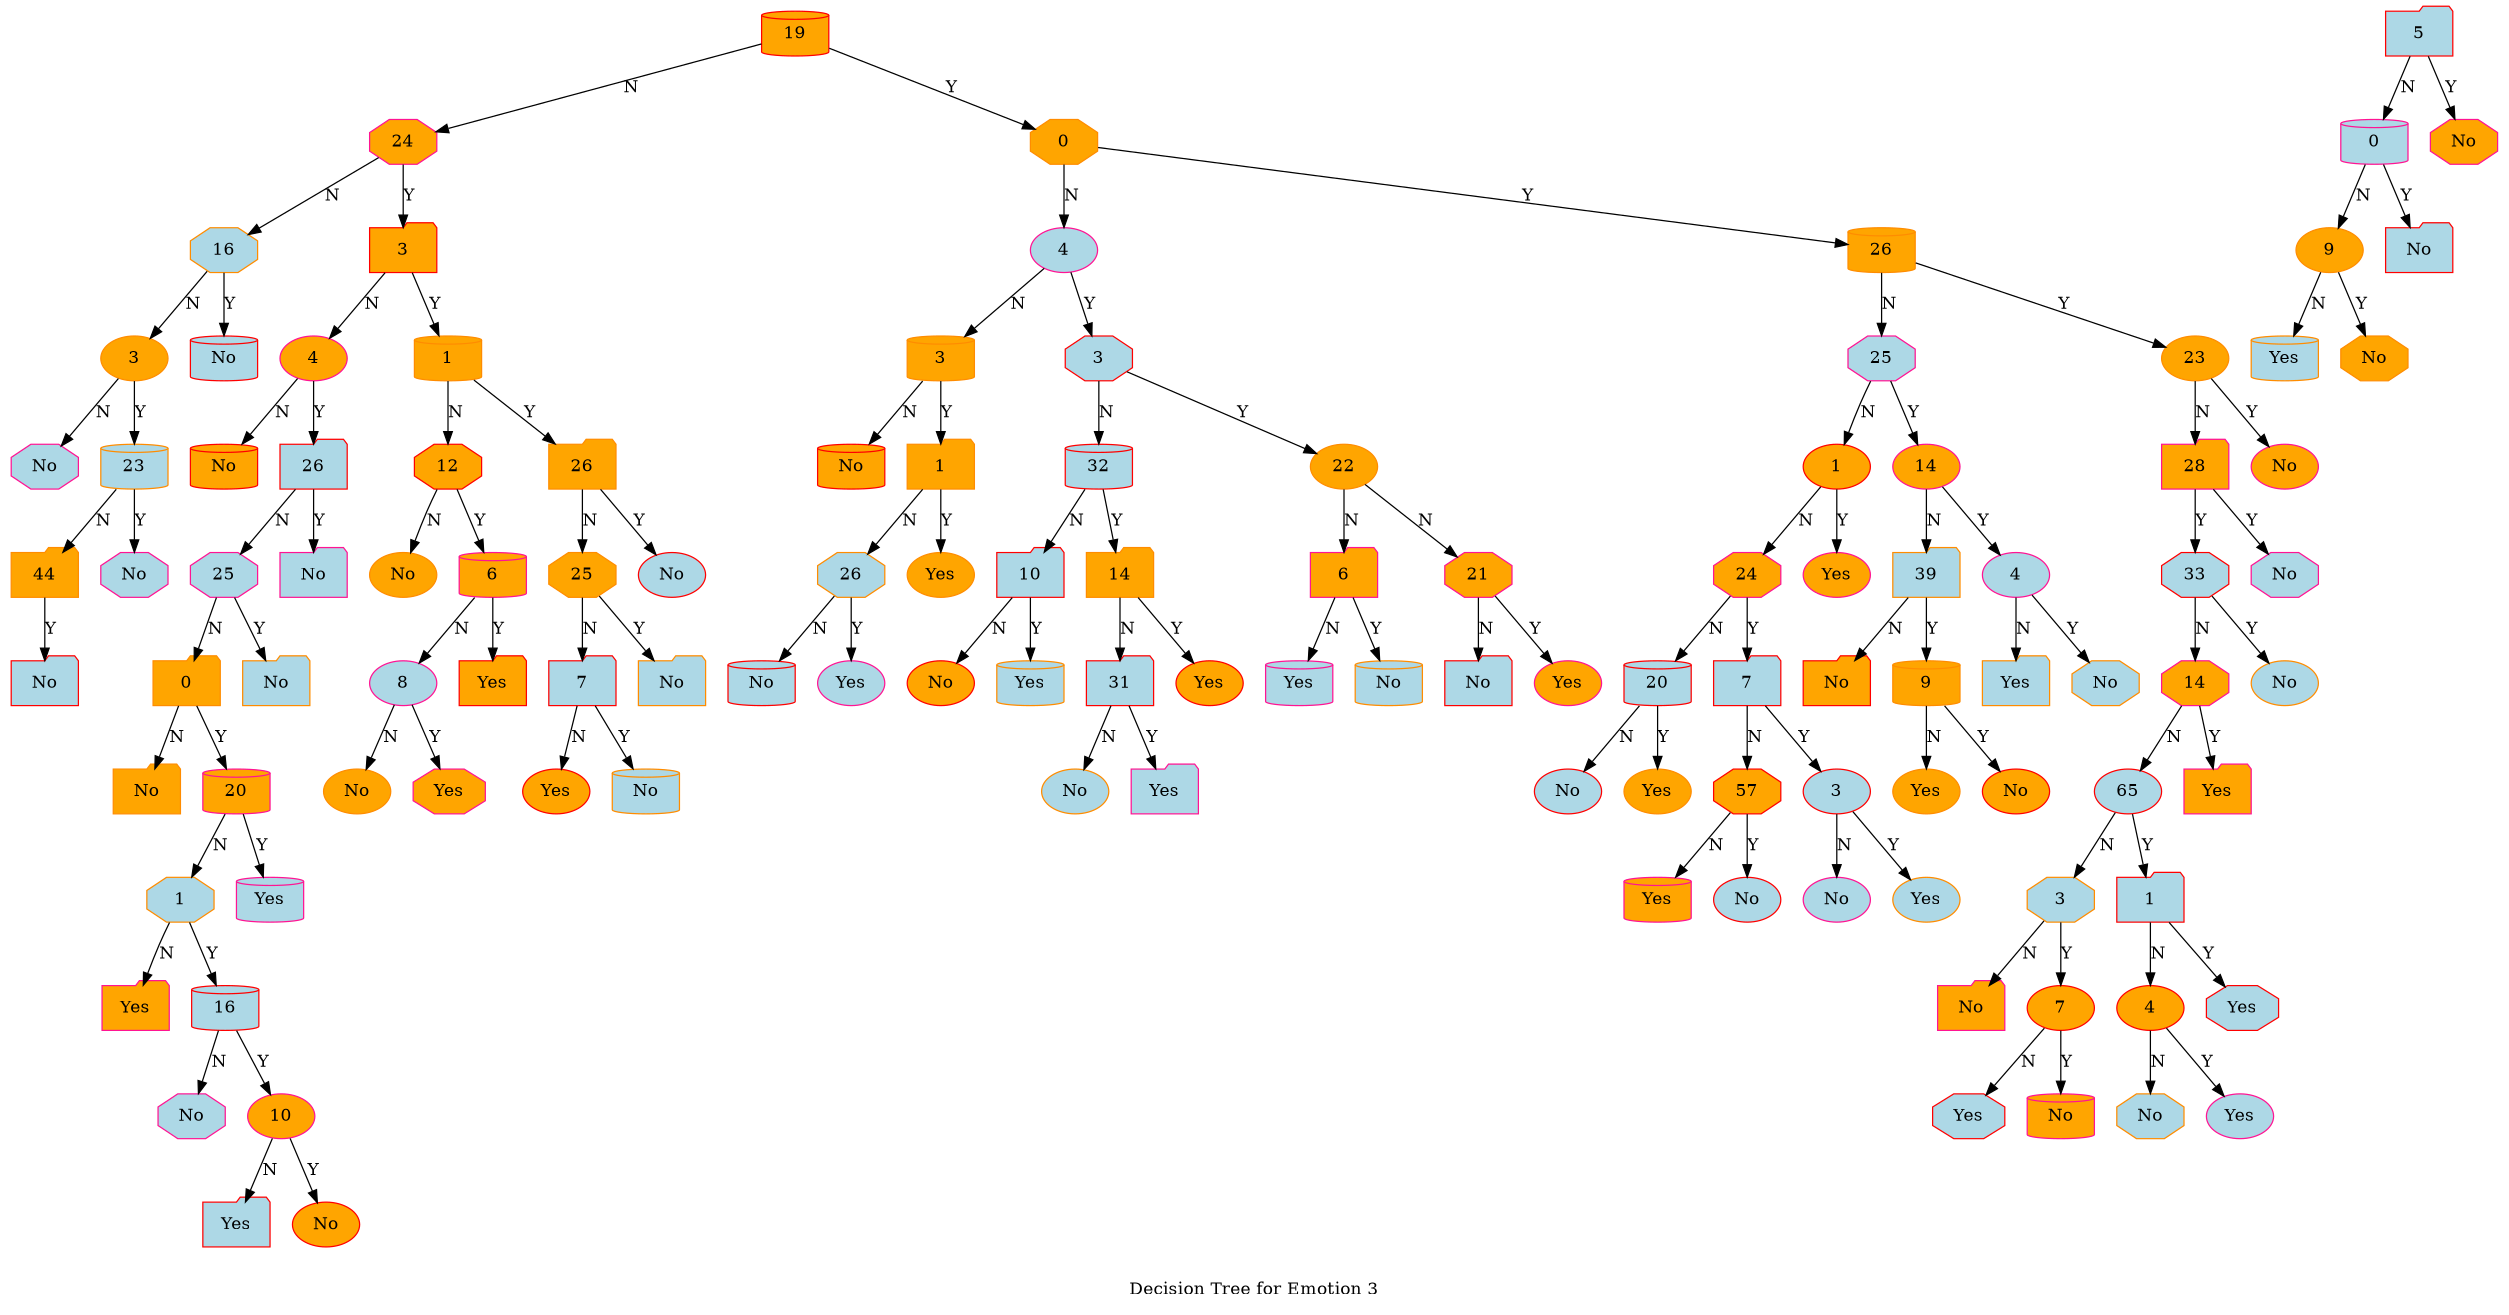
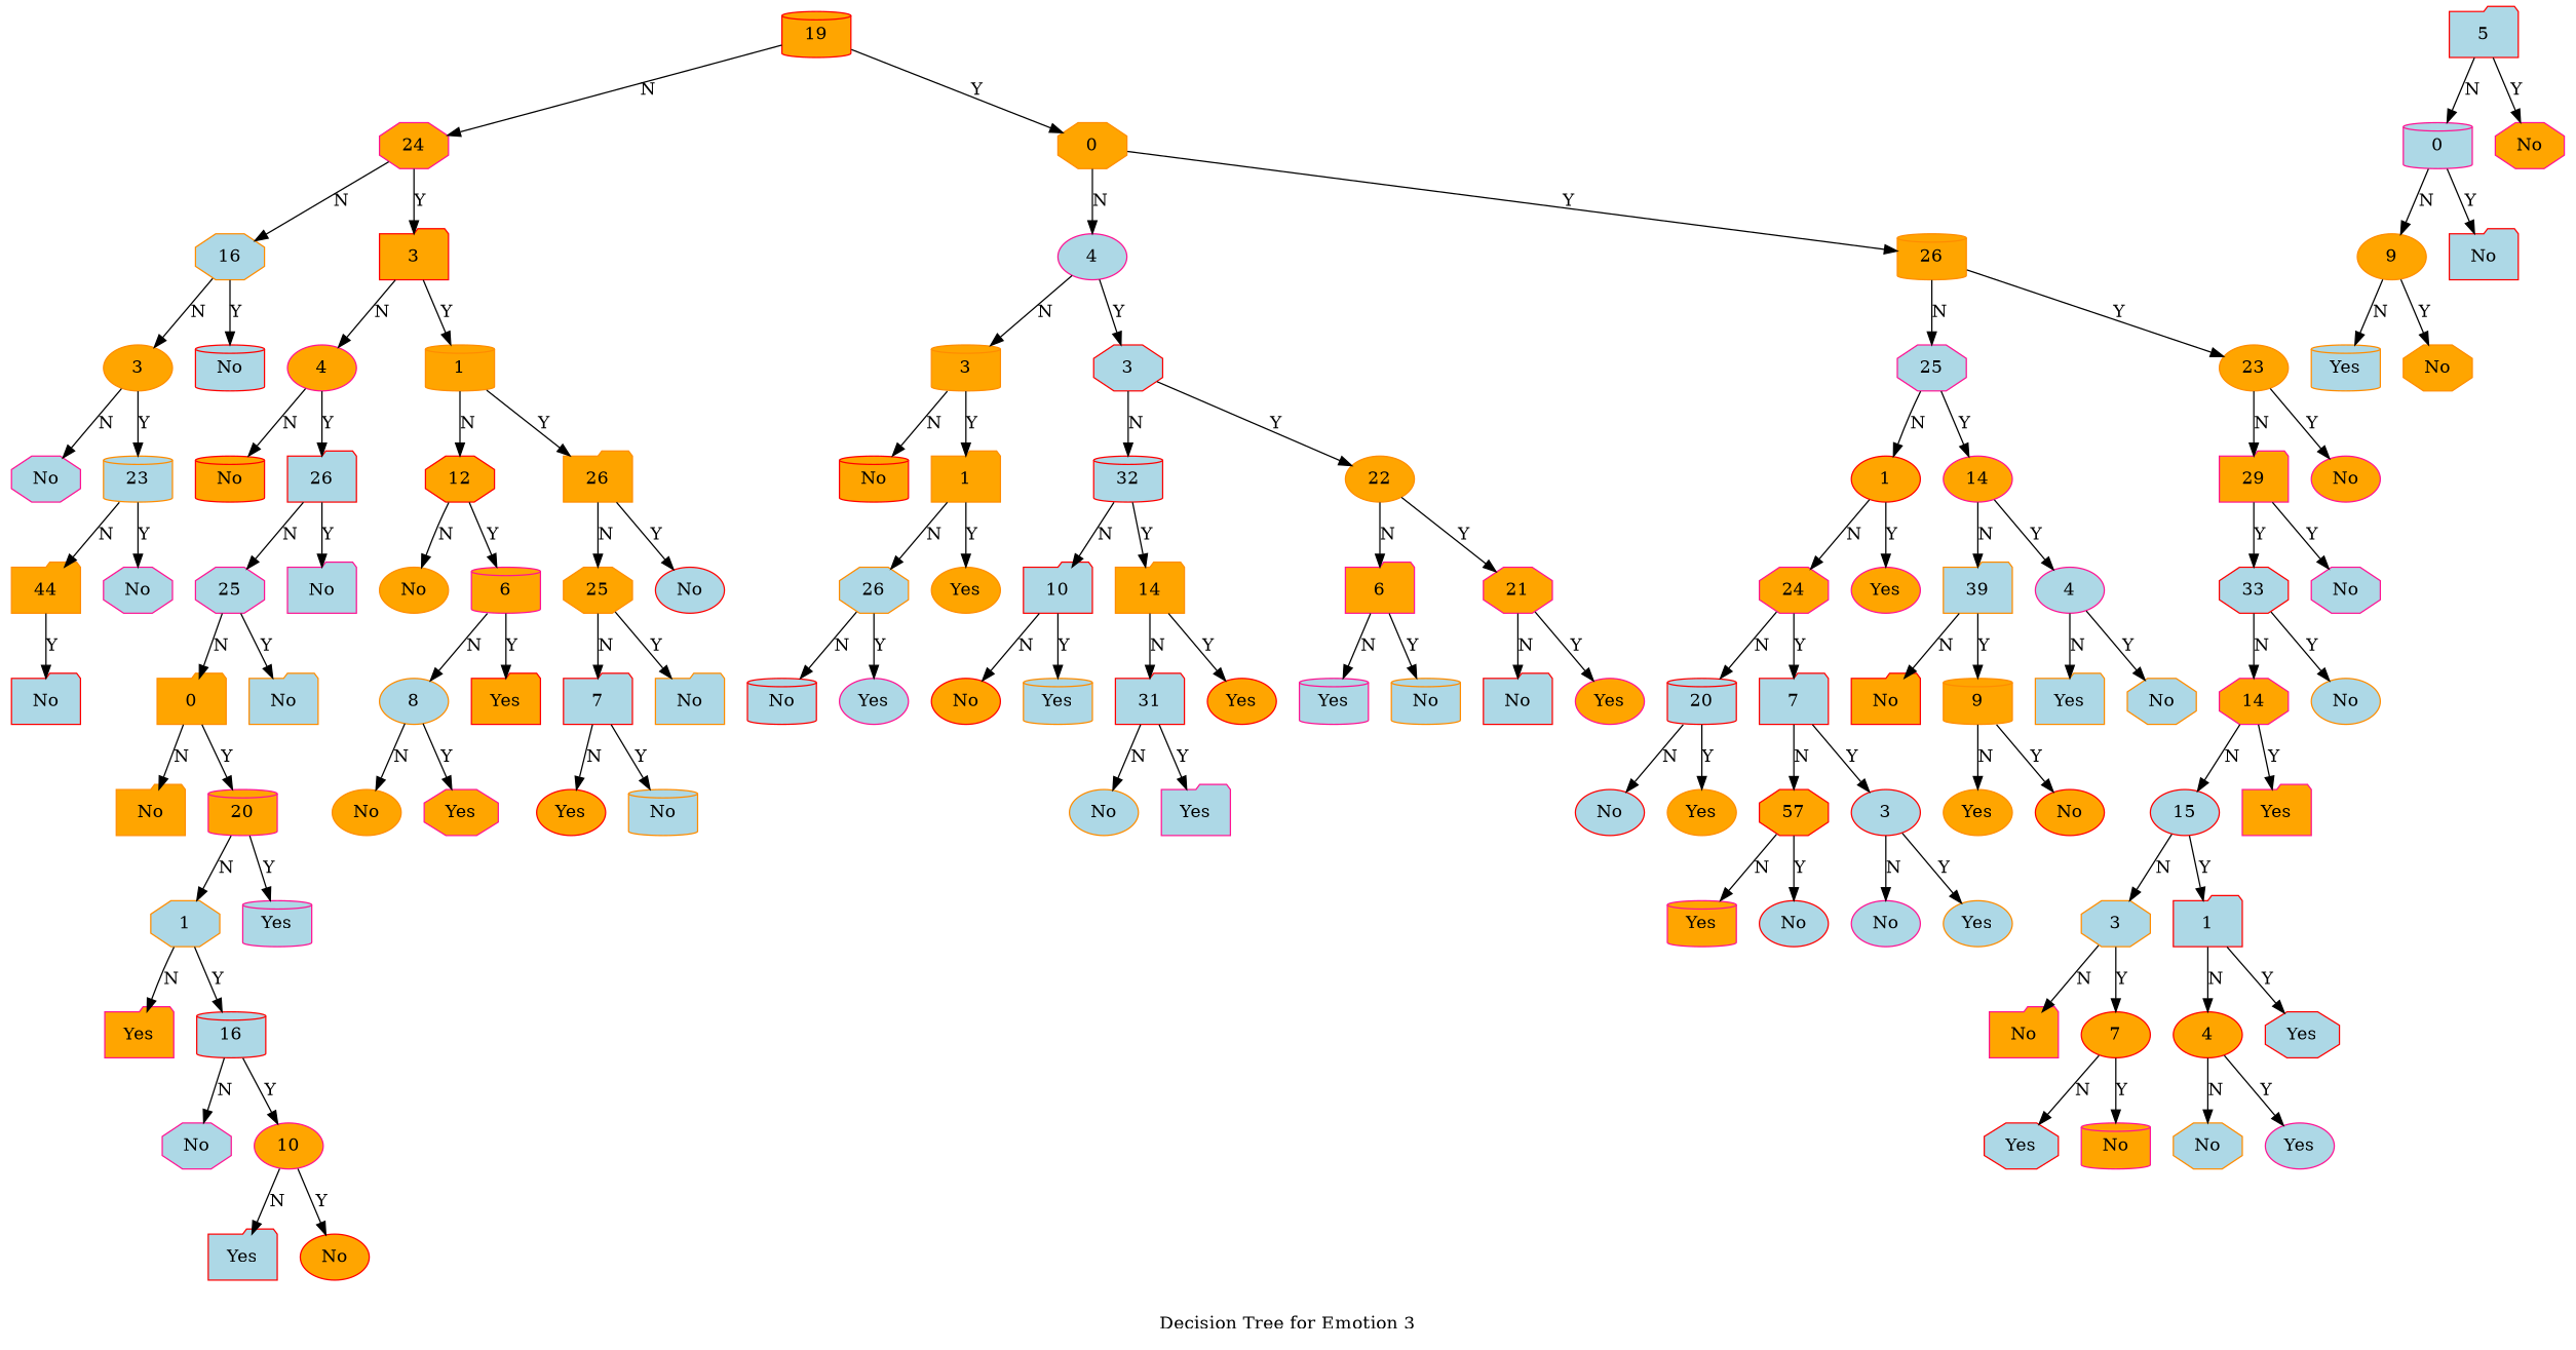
  digraph {
    label="Decision Tree for Emotion 3"
    node [color=red fillcolor=lightblue shape=ellipse style=filled]
    edge [constraint=true]
    n1 [fillcolor=orange label=19 shape=cylinder]
    n2 [color=deeppink fillcolor=orange label=24 shape=octagon]
    n3 [color=darkorange fillcolor=orange label=0 shape=octagon]
    n4 [color=darkorange label=16 shape=octagon]
    n5 [fillcolor=orange label=3 shape=folder]
    n6 [color=deeppink label=4]
    n7 [color=darkorange fillcolor=orange label=26 shape=cylinder]
    n8 [color=darkorange fillcolor=orange label=3]
    n9 [label=No shape=cylinder]
    n10 [color=deeppink fillcolor=orange label=4]
    n11 [color=darkorange fillcolor=orange label=1 shape=cylinder]
    n12 [color=deeppink label=No shape=octagon]
    n13 [color=darkorange label=23 shape=cylinder]
    n14 [color=darkorange fillcolor=orange label=44 shape=folder]
    n15 [color=deeppink label=No shape=octagon]
    n16 [label=No shape=folder]
    n17 [label=5 shape=folder]
    n18 [color=deeppink label=0 shape=cylinder]
    n19 [color=deeppink fillcolor=orange label=No shape=octagon]
    n20 [color=darkorange fillcolor=orange label=9]
    n21 [label=No shape=folder]
    n22 [color=darkorange label=Yes shape=cylinder]
    n23 [color=darkorange fillcolor=orange label=No shape=octagon]
    n24 [fillcolor=orange label=No shape=cylinder]
    n25 [label=26 shape=folder]
    n26 [fillcolor=orange label=12 shape=octagon]
    n27 [color=darkorange fillcolor=orange label=26 shape=folder]
    n28 [color=deeppink label=25 shape=octagon]
    n29 [color=deeppink label=No shape=folder]
    n30 [color=darkorange fillcolor=orange label=0 shape=folder]
    n31 [color=darkorange label=No shape=folder]
    n32 [color=darkorange fillcolor=orange label=No shape=folder]
    n33 [color=deeppink fillcolor=orange label=20 shape=cylinder]
    n34 [color=darkorange label=1 shape=octagon]
    n35 [color=deeppink label=Yes shape=cylinder]
    n36 [color=deeppink fillcolor=orange label=Yes shape=folder]
    n37 [label=16 shape=cylinder]
    n38 [color=deeppink label=No shape=octagon]
    n39 [color=deeppink fillcolor=orange label=10]
    n40 [label=Yes shape=folder]
    n41 [fillcolor=orange label=No]
    n42 [color=darkorange fillcolor=orange label=No]
    n43 [color=deeppink fillcolor=orange label=6 shape=cylinder]
    n44 [color=darkorange fillcolor=orange label=25 shape=octagon]
    n45 [label=No]
-   n46 [color=deeppink label=8]
+   n46 [color=darkorange label=8]
    n47 [fillcolor=orange label=Yes shape=folder]
    n48 [color=darkorange fillcolor=orange label=No]
    n49 [color=deeppink fillcolor=orange label=Yes shape=octagon]
    n50 [label=7 shape=folder]
    n51 [color=darkorange label=No shape=folder]
    n52 [fillcolor=orange label=Yes]
    n53 [color=darkorange label=No shape=cylinder]
    n54 [color=darkorange fillcolor=orange label=3 shape=cylinder]
    n55 [label=3 shape=octagon]
    n56 [color=deeppink label=25 shape=octagon]
    n57 [color=darkorange fillcolor=orange label=23]
    n58 [fillcolor=orange label=No shape=cylinder]
    n59 [color=darkorange fillcolor=orange label=1 shape=folder]
    n60 [label=32 shape=cylinder]
    n61 [color=darkorange fillcolor=orange label=22]
    n62 [color=darkorange label=26 shape=octagon]
    n63 [color=darkorange fillcolor=orange label=Yes]
    n64 [label=No shape=cylinder]
    n65 [color=deeppink label=Yes]
    n66 [label=10 shape=folder]
    n67 [color=darkorange fillcolor=orange label=14 shape=folder]
    n68 [color=deeppink fillcolor=orange label=6 shape=folder]
    n69 [color=deeppink fillcolor=orange label=21 shape=octagon]
    n70 [fillcolor=orange label=No]
    n71 [color=darkorange label=Yes shape=cylinder]
    n72 [label=31 shape=folder]
    n73 [fillcolor=orange label=Yes]
    n74 [color=darkorange label=No]
    n75 [color=deeppink label=Yes shape=folder]
    n76 [color=deeppink label=Yes shape=cylinder]
    n77 [color=darkorange label=No shape=cylinder]
    n78 [label=No shape=folder]
    n79 [color=deeppink fillcolor=orange label=Yes]
    n80 [fillcolor=orange label=1]
    n81 [color=deeppink fillcolor=orange label=14]
-   n82 [color=deeppink fillcolor=orange label=28 shape=folder]
+   n82 [color=deeppink fillcolor=orange label=29 shape=folder]
    n83 [color=deeppink fillcolor=orange label=No]
    n84 [color=deeppink fillcolor=orange label=24 shape=octagon]
    n85 [color=deeppink fillcolor=orange label=Yes]
    n86 [color=darkorange label=39 shape=folder]
    n87 [color=deeppink label=4]
    n88 [label=20 shape=cylinder]
    n89 [label=7 shape=folder]
    n90 [label=No]
    n91 [color=darkorange fillcolor=orange label=Yes]
    n92 [fillcolor=orange label=57 shape=octagon]
    n93 [label=3]
    n94 [color=deeppink fillcolor=orange label=Yes shape=cylinder]
    n95 [label=No]
    n96 [color=deeppink label=No]
    n97 [color=darkorange label=Yes]
    n98 [fillcolor=orange label=No shape=folder]
    n99 [color=darkorange fillcolor=orange label=9 shape=cylinder]
    n100 [color=darkorange label=Yes shape=folder]
    n101 [color=darkorange label=No shape=octagon]
    n102 [color=darkorange fillcolor=orange label=Yes]
    n103 [fillcolor=orange label=No]
    n104 [label=33 shape=octagon]
    n105 [color=deeppink label=No shape=octagon]
    n106 [color=deeppink fillcolor=orange label=14 shape=octagon]
    n107 [color=darkorange label=No]
-   n108 [label=65]
+   n108 [label=15]
    n109 [color=deeppink fillcolor=orange label=Yes shape=folder]
    n110 [color=darkorange label=3 shape=octagon]
    n111 [label=1 shape=folder]
    n112 [color=deeppink fillcolor=orange label=No shape=folder]
    n113 [fillcolor=orange label=7]
    n114 [fillcolor=orange label=4]
    n115 [label=Yes shape=octagon]
    n116 [label=Yes shape=octagon]
    n117 [color=deeppink fillcolor=orange label=No shape=cylinder]
    n118 [color=darkorange label=No shape=octagon]
    n119 [color=deeppink label=Yes]
    n1 -> n2 [label=N]
    n1 -> n3 [label=Y]
    n2 -> n4 [label=N]
    n2 -> n5 [label=Y]
    n3 -> n6 [label=N]
    n3 -> n7 [label=Y]
    n4 -> n8 [label=N]
    n4 -> n9 [label=Y]
    n5 -> n10 [label=N]
    n5 -> n11 [label=Y]
    n6 -> n54 [label=N]
    n6 -> n55 [label=Y]
    n7 -> n56 [label=N]
    n7 -> n57 [label=Y]
    n8 -> n12 [label=N]
    n8 -> n13 [label=Y]
    n10 -> n24 [label=N]
    n10 -> n25 [label=Y]
    n11 -> n26 [label=N]
    n11 -> n27 [label=Y]
    n13 -> n14 [label=N]
    n13 -> n15 [label=Y]
    n14 -> n16 [label=Y]
    n17 -> n18 [label=N]
    n17 -> n19 [label=Y]
    n18 -> n20 [label=N]
    n18 -> n21 [label=Y]
    n20 -> n22 [label=N]
    n20 -> n23 [label=Y]
    n25 -> n28 [label=N]
    n25 -> n29 [label=Y]
    n26 -> n42 [label=N]
    n26 -> n43 [label=Y]
    n27 -> n44 [label=N]
    n27 -> n45 [label=Y]
    n28 -> n30 [label=N]
    n28 -> n31 [label=Y]
    n30 -> n32 [label=N]
    n30 -> n33 [label=Y]
    n33 -> n34 [label=N]
    n33 -> n35 [label=Y]
    n34 -> n36 [label=N]
    n34 -> n37 [label=Y]
    n37 -> n38 [label=N]
    n37 -> n39 [label=Y]
    n39 -> n40 [label=N]
    n39 -> n41 [label=Y]
    n43 -> n46 [label=N]
    n43 -> n47 [label=Y]
    n44 -> n50 [label=N]
    n44 -> n51 [label=Y]
    n46 -> n48 [label=N]
    n46 -> n49 [label=Y]
    n50 -> n52 [label=N]
    n50 -> n53 [label=Y]
    n54 -> n58 [label=N]
    n54 -> n59 [label=Y]
    n55 -> n60 [label=N]
    n55 -> n61 [label=Y]
    n56 -> n80 [label=N]
    n56 -> n81 [label=Y]
    n57 -> n82 [label=N]
    n57 -> n83 [label=Y]
    n59 -> n62 [label=N]
    n59 -> n63 [label=Y]
    n60 -> n66 [label=N]
    n60 -> n67 [label=Y]
    n61 -> n68 [label=N]
-   n61 -> n69 [label=N]
+   n61 -> n69 [label=Y]
    n62 -> n64 [label=N]
    n62 -> n65 [label=Y]
    n66 -> n70 [label=N]
    n66 -> n71 [label=Y]
    n67 -> n72 [label=N]
    n67 -> n73 [label=Y]
    n68 -> n76 [label=N]
    n68 -> n77 [label=Y]
    n69 -> n78 [label=N]
    n69 -> n79 [label=Y]
    n72 -> n74 [label=N]
    n72 -> n75 [label=Y]
    n80 -> n84 [label=N]
    n80 -> n85 [label=Y]
    n81 -> n86 [label=N]
    n81 -> n87 [label=Y]
    n82 -> n104 [label=Y]
    n82 -> n105 [label=Y]
    n84 -> n88 [label=N]
    n84 -> n89 [label=Y]
    n86 -> n98 [label=N]
    n86 -> n99 [label=Y]
    n87 -> n100 [label=N]
    n87 -> n101 [label=Y]
    n88 -> n90 [label=N]
    n88 -> n91 [label=Y]
    n89 -> n92 [label=N]
    n89 -> n93 [label=Y]
    n92 -> n94 [label=N]
    n92 -> n95 [label=Y]
    n93 -> n96 [label=N]
    n93 -> n97 [label=Y]
    n99 -> n102 [label=N]
    n99 -> n103 [label=Y]
    n104 -> n106 [label=N]
    n104 -> n107 [label=Y]
    n106 -> n108 [label=N]
    n106 -> n109 [label=Y]
    n108 -> n110 [label=N]
    n108 -> n111 [label=Y]
    n110 -> n112 [label=N]
    n110 -> n113 [label=Y]
    n111 -> n114 [label=N]
    n111 -> n115 [label=Y]
    n113 -> n116 [label=N]
    n113 -> n117 [label=Y]
    n114 -> n118 [label=N]
    n114 -> n119 [label=Y]
  }
